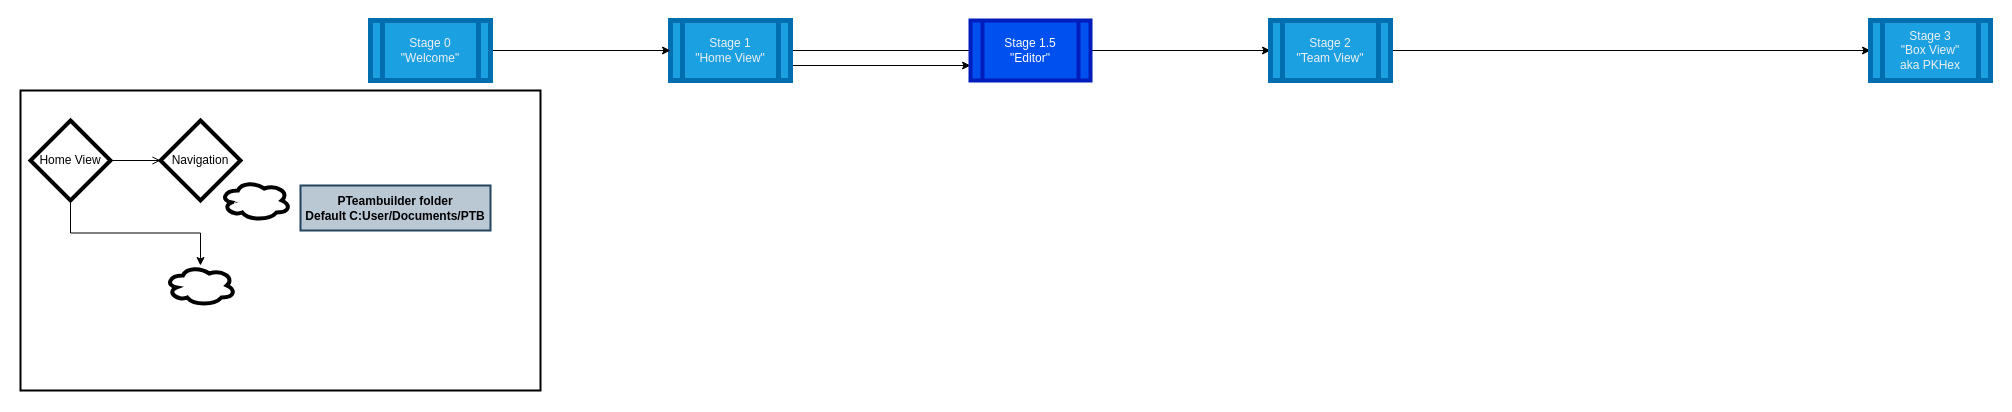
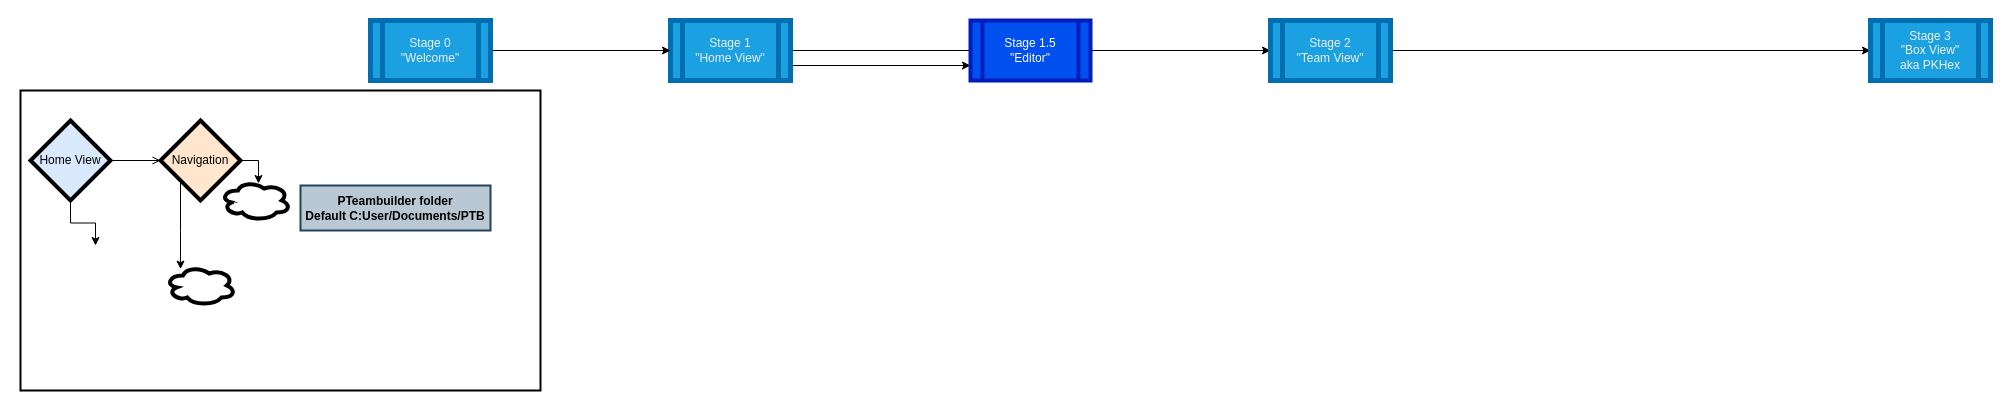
  <mxCell id="0" />
  <mxCell id="1" parent="0" />
  <mxCell id="2" value="" style="whiteSpace=wrap;html=1;fontSize=12;fontColor=#000000;strokeWidth=2;" vertex="1" parent="1"><mxGeometry x="20" y="90" width="520" height="300" as="geometry" /></mxCell>
  <mxCell id="3" style="edgeStyle=orthogonalEdgeStyle;rounded=0;orthogonalLoop=1;jettySize=auto;html=1;exitX=1;exitY=0.5;exitDx=0;exitDy=0;entryX=0;entryY=0.5;entryDx=0;entryDy=0;" edge="1" parent="1" source="5" target="7"><mxGeometry relative="1" as="geometry" /></mxCell>
  <mxCell id="4" style="edgeStyle=orthogonalEdgeStyle;rounded=0;orthogonalLoop=1;jettySize=auto;html=1;exitX=1;exitY=0.75;exitDx=0;exitDy=0;entryX=0;entryY=0.75;entryDx=0;entryDy=0;" edge="1" parent="1" source="5" target="9"><mxGeometry relative="1" as="geometry" /></mxCell>
  <mxCell id="5" value="&lt;span style=&quot;color: rgb(240 , 240 , 240) ; font-family: &amp;#34;helvetica&amp;#34; ; font-size: 12px ; font-style: normal ; font-weight: 400 ; letter-spacing: normal ; text-align: center ; text-indent: 0px ; text-transform: none ; word-spacing: 0px ; display: inline ; float: none&quot;&gt;Stage 1&lt;/span&gt;&lt;br style=&quot;color: rgb(240 , 240 , 240) ; font-family: &amp;#34;helvetica&amp;#34; ; font-size: 12px ; font-style: normal ; font-weight: 400 ; letter-spacing: normal ; text-align: center ; text-indent: 0px ; text-transform: none ; word-spacing: 0px&quot;&gt;&lt;span style=&quot;color: rgb(240 , 240 , 240) ; font-family: &amp;#34;helvetica&amp;#34; ; font-size: 12px ; font-style: normal ; font-weight: 400 ; letter-spacing: normal ; text-align: center ; text-indent: 0px ; text-transform: none ; word-spacing: 0px ; display: inline ; float: none&quot;&gt;&quot;Home View&quot;&lt;/span&gt;" style="shape=process;whiteSpace=wrap;html=1;backgroundOutline=1;fillColor=#1ba1e2;fontColor=#ffffff;strokeColor=#006EAF;strokeWidth=5;" parent="1" vertex="1"><mxGeometry width="120" height="60" as="geometry" x="670" y="20" /></mxCell>
  <mxCell id="6" style="edgeStyle=orthogonalEdgeStyle;rounded=0;orthogonalLoop=1;jettySize=auto;html=1;exitX=1;exitY=0.5;exitDx=0;exitDy=0;entryX=0;entryY=0.5;entryDx=0;entryDy=0;" edge="1" parent="1" source="7" target="8"><mxGeometry relative="1" as="geometry" /></mxCell>
  <mxCell id="7" value="&lt;span style=&quot;color: rgb(240 , 240 , 240) ; font-family: &amp;#34;helvetica&amp;#34; ; font-size: 12px ; font-style: normal ; font-weight: 400 ; letter-spacing: normal ; text-align: center ; text-indent: 0px ; text-transform: none ; word-spacing: 0px ; display: inline ; float: none&quot;&gt;Stage 2&lt;/span&gt;&lt;br style=&quot;color: rgb(240 , 240 , 240) ; font-family: &amp;#34;helvetica&amp;#34; ; font-size: 12px ; font-style: normal ; font-weight: 400 ; letter-spacing: normal ; text-align: center ; text-indent: 0px ; text-transform: none ; word-spacing: 0px&quot;&gt;&lt;span style=&quot;color: rgb(240 , 240 , 240) ; font-family: &amp;#34;helvetica&amp;#34; ; font-size: 12px ; font-style: normal ; font-weight: 400 ; letter-spacing: normal ; text-align: center ; text-indent: 0px ; text-transform: none ; word-spacing: 0px ; display: inline ; float: none&quot;&gt;&quot;Team View&quot;&lt;/span&gt;" style="shape=process;whiteSpace=wrap;html=1;backgroundOutline=1;fillColor=#1ba1e2;fontColor=#ffffff;strokeColor=#006EAF;strokeWidth=5;" vertex="1" parent="1"><mxGeometry x="1270" width="120" height="60" as="geometry" y="20" /></mxCell>
  <mxCell id="8" value="&lt;span style=&quot;color: rgb(240 , 240 , 240) ; font-family: &amp;#34;helvetica&amp;#34; ; font-size: 12px ; font-style: normal ; font-weight: 400 ; letter-spacing: normal ; text-align: center ; text-indent: 0px ; text-transform: none ; word-spacing: 0px ; display: inline ; float: none&quot;&gt;Stage 3&lt;/span&gt;&lt;br style=&quot;color: rgb(240 , 240 , 240) ; font-family: &amp;#34;helvetica&amp;#34; ; font-size: 12px ; font-style: normal ; font-weight: 400 ; letter-spacing: normal ; text-align: center ; text-indent: 0px ; text-transform: none ; word-spacing: 0px&quot;&gt;&lt;span style=&quot;color: rgb(240 , 240 , 240) ; font-family: &amp;#34;helvetica&amp;#34; ; font-size: 12px ; font-style: normal ; font-weight: 400 ; letter-spacing: normal ; text-align: center ; text-indent: 0px ; text-transform: none ; word-spacing: 0px ; display: inline ; float: none&quot;&gt;&quot;Box View&quot;&lt;br&gt;aka PKHex&lt;br&gt;&lt;/span&gt;" style="shape=process;whiteSpace=wrap;html=1;backgroundOutline=1;fillColor=#1ba1e2;fontColor=#ffffff;strokeColor=#006EAF;strokeWidth=5;" vertex="1" parent="1"><mxGeometry x="1870" width="120" height="60" as="geometry" y="20" /></mxCell>
  <mxCell id="9" value="Stage 1.5&lt;br&gt;&quot;Editor&quot;" style="shape=process;whiteSpace=wrap;html=1;backgroundOutline=1;fillColor=#0050ef;fontColor=#ffffff;strokeColor=#001DBC;strokeWidth=4;" vertex="1" parent="1"><mxGeometry x="970" width="120" height="60" as="geometry" y="20" /></mxCell>
  <mxCell id="10" style="edgeStyle=orthogonalEdgeStyle;rounded=0;orthogonalLoop=1;jettySize=auto;html=1;exitX=1;exitY=0.5;exitDx=0;exitDy=0;entryX=0;entryY=0.5;entryDx=0;entryDy=0;" edge="1" parent="1" source="11" target="5"><mxGeometry relative="1" as="geometry" /></mxCell>
  <mxCell id="11" value="&lt;span style=&quot;color: rgb(240 , 240 , 240) ; font-family: &amp;#34;helvetica&amp;#34; ; font-size: 12px ; font-style: normal ; font-weight: 400 ; letter-spacing: normal ; text-align: center ; text-indent: 0px ; text-transform: none ; word-spacing: 0px ; display: inline ; float: none&quot;&gt;Stage 0&lt;/span&gt;&lt;br style=&quot;color: rgb(240 , 240 , 240) ; font-family: &amp;#34;helvetica&amp;#34; ; font-size: 12px ; font-style: normal ; font-weight: 400 ; letter-spacing: normal ; text-align: center ; text-indent: 0px ; text-transform: none ; word-spacing: 0px&quot;&gt;&lt;span style=&quot;color: rgb(240 , 240 , 240) ; font-family: &amp;#34;helvetica&amp;#34; ; font-size: 12px ; font-style: normal ; font-weight: 400 ; letter-spacing: normal ; text-align: center ; text-indent: 0px ; text-transform: none ; word-spacing: 0px ; display: inline ; float: none&quot;&gt;&quot;Welcome&quot;&lt;/span&gt;" style="shape=process;whiteSpace=wrap;html=1;backgroundOutline=1;fillColor=#1ba1e2;fontColor=#ffffff;strokeColor=#006EAF;strokeWidth=5;" vertex="1" parent="1"><mxGeometry x="370" width="120" height="60" as="geometry" y="20" /></mxCell>
- <mxCell id="14" value="Navigation" style="rhombus;whiteSpace=wrap;html=1;strokeWidth=4;" vertex="1" parent="1"><mxGeometry x="160" y="120" width="80" height="80" as="geometry" /></mxCell>
+ <mxCell id="12" style="edgeStyle=orthogonalEdgeStyle;rounded=0;orthogonalLoop=1;jettySize=auto;html=1;exitX=1;exitY=0.5;exitDx=0;exitDy=0;entryX=0.543;entryY=0.075;entryDx=0;entryDy=0;entryPerimeter=0;fontSize=12;fontColor=#FFFFFF;" edge="1" parent="1" source="14" target="18"><mxGeometry relative="1" as="geometry" /></mxCell>
+ <mxCell id="13" style="edgeStyle=orthogonalEdgeStyle;rounded=0;orthogonalLoop=1;jettySize=auto;html=1;exitX=0;exitY=1;exitDx=0;exitDy=0;fontSize=12;fontColor=#FFFFFF;" edge="1" parent="1" source="14" target="19"><mxGeometry relative="1" as="geometry"><Array as="points"><mxPoint x="180" y="230" /><mxPoint x="180" y="230" /></Array></mxGeometry></mxCell>
+ <mxCell id="14" value="Navigation" style="rhombus;whiteSpace=wrap;html=1;strokeWidth=4;fillColor=#ffe6cc;" vertex="1" parent="1"><mxGeometry x="160" y="120" width="80" height="80" as="geometry" /></mxCell>
  <mxCell id="15" style="edgeStyle=orthogonalEdgeStyle;rounded=0;orthogonalLoop=1;jettySize=auto;html=1;exitX=1;exitY=0.5;exitDx=0;exitDy=0;entryX=0;entryY=0.5;entryDx=0;entryDy=0;fontSize=28;fontColor=#FF0080;endArrow=open;" edge="1" parent="1" source="17" target="14"><mxGeometry relative="1" as="geometry" /></mxCell>
- <mxCell id="16" style="edgeStyle=orthogonalEdgeStyle;rounded=0;orthogonalLoop=1;jettySize=auto;html=1;exitX=0.5;exitY=1;exitDx=0;exitDy=0;fontSize=12;fontColor=#FFFFFF;" edge="1" parent="1" source="17" target="19"><mxGeometry relative="1" as="geometry" /></mxCell>
- <mxCell id="17" value="Home View" style="rhombus;whiteSpace=wrap;html=1;strokeWidth=4;" vertex="1" parent="1"><mxGeometry x="30" y="120" width="80" height="80" as="geometry" /></mxCell>
+ <mxCell id="16" style="edgeStyle=orthogonalEdgeStyle;rounded=0;orthogonalLoop=1;jettySize=auto;html=1;exitX=0.5;exitY=1;exitDx=0;exitDy=0;fontSize=12;fontColor=#FFFFFF;" edge="1" parent="1" source="17" target="21"><mxGeometry relative="1" as="geometry" /></mxCell>
+ <mxCell id="17" value="Home View" style="rhombus;whiteSpace=wrap;html=1;strokeWidth=4;fillColor=#dae8fc;" vertex="1" parent="1"><mxGeometry x="30" y="120" width="80" height="80" as="geometry" /></mxCell>
  <mxCell id="18" value="&lt;font color=&quot;#ffffff&quot;&gt;&lt;span style=&quot;font-size: 12px&quot;&gt;Settings&lt;/span&gt;&lt;/font&gt;" style="ellipse;shape=cloud;whiteSpace=wrap;html=1;fontSize=28;fontColor=#FF0080;strokeWidth=4;" vertex="1" parent="1"><mxGeometry x="220" y="180" width="70" height="40" as="geometry" /></mxCell>
  <mxCell id="19" value="&lt;font color=&quot;#ffffff&quot;&gt;&lt;span style=&quot;font-size: 12px&quot;&gt;Profile&lt;/span&gt;&lt;/font&gt;" style="ellipse;shape=cloud;whiteSpace=wrap;html=1;fontSize=28;fontColor=#FF0080;strokeWidth=4;" vertex="1" parent="1"><mxGeometry x="165" y="265" width="70" height="40" as="geometry" /></mxCell>
  <mxCell id="20" value="PTeambuilder folder&lt;br&gt;Default C:User/Documents/PTB" style="text;html=1;align=center;verticalAlign=middle;whiteSpace=wrap;rounded=0;fontSize=12;fillColor=#bac8d3;strokeColor=#23445d;strokeWidth=2;fontColor=#000000;fontStyle=1" vertex="1" parent="1"><mxGeometry x="300" y="185" width="190" height="45" as="geometry" /></mxCell>
  <mxCell id="21" value="Send to Home View" style="text;html=1;strokeColor=none;fillColor=none;align=center;verticalAlign=middle;whiteSpace=wrap;rounded=0;fontSize=12;fontColor=#FFFFFF;" vertex="1" parent="1"><mxGeometry x="60" y="245" width="70" height="30" as="geometry" /></mxCell>
  <mxCell id="22" value="1" style="text;html=1;strokeColor=none;fillColor=none;align=center;verticalAlign=middle;whiteSpace=wrap;rounded=0;fontSize=12;fontColor=#FFFFFF;fontStyle=1" vertex="1" parent="1"><mxGeometry x="30" y="110" width="30" height="30" as="geometry" /></mxCell>
  <mxCell id="23" value="2" style="text;html=1;strokeColor=none;fillColor=none;align=center;verticalAlign=middle;whiteSpace=wrap;rounded=0;fontSize=12;fontColor=#FFFFFF;" vertex="1" parent="1"><mxGeometry x="165" y="110" width="20" height="30" as="geometry" /></mxCell>
